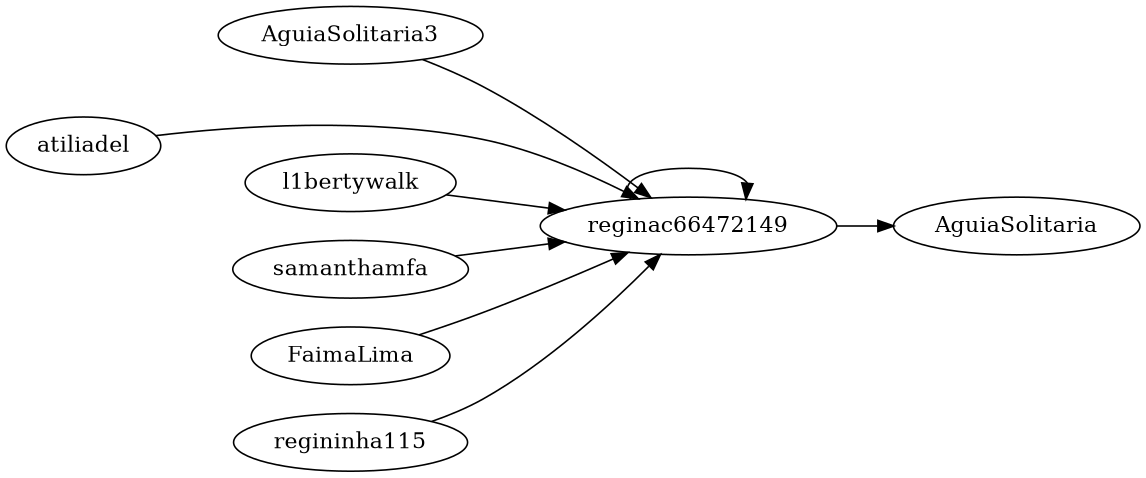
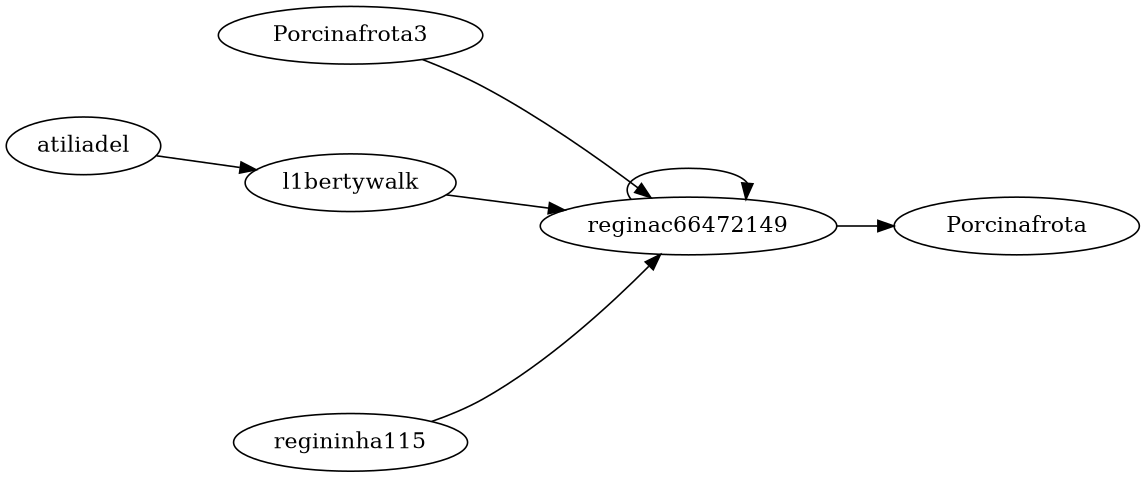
  strict digraph {
    rankdir=LR
    reginac66472149
-   Porcinafrota [label=AguiaSolitaria]
-   AguiaSolitaria3
+   Porcinafrota
+   AguiaSolitaria3 [label=Porcinafrota3]
    atiliadel
    l1bertywalk
-   samanthamfa
-   FaimaLima
    n8 [label=regininha115]
    reginac66472149 -> reginac66472149
    reginac66472149 -> Porcinafrota
    AguiaSolitaria3 -> reginac66472149
-   atiliadel -> reginac66472149
+   atiliadel -> l1bertywalk
    l1bertywalk -> reginac66472149
-   samanthamfa -> reginac66472149
-   FaimaLima -> reginac66472149
    n8 -> reginac66472149
  }
